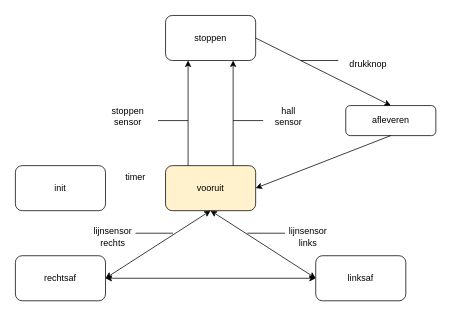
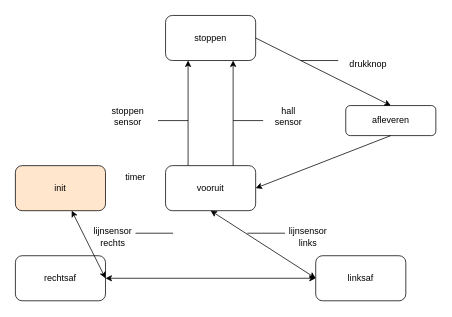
  <mxCell id="0" />
  <mxCell id="1" parent="0" />
  <mxCell id="2" value="linksaf" style="rounded=1;whiteSpace=wrap;html=1;" vertex="1" parent="1"><mxGeometry x="420" y="340" width="120" height="60" as="geometry" /></mxCell>
  <mxCell id="3" value="rechtsaf" style="rounded=1;whiteSpace=wrap;html=1;" vertex="1" parent="1"><mxGeometry x="20" y="340" width="120" height="60" as="geometry" /></mxCell>
  <mxCell id="4" value="stoppen" style="rounded=1;whiteSpace=wrap;html=1;" vertex="1" parent="1"><mxGeometry x="220" y="20" width="120" height="60" as="geometry" /></mxCell>
  <mxCell id="5" value="afleveren" style="rounded=1;whiteSpace=wrap;html=1;" vertex="1" parent="1"><mxGeometry x="460" y="140" width="120" height="40" as="geometry" /></mxCell>
- <mxCell id="6" value="vooruit" style="rounded=1;whiteSpace=wrap;html=1;fillColor=#fff2cc;" vertex="1" parent="1"><mxGeometry x="220" y="220" width="120" height="60" as="geometry" /></mxCell>
+ <mxCell id="6" value="vooruit" style="rounded=1;whiteSpace=wrap;html=1;" vertex="1" parent="1"><mxGeometry x="220" y="220" width="120" height="60" as="geometry" /></mxCell>
  <mxCell id="7" value="" style="endArrow=classic;startArrow=classic;html=1;rounded=0;exitX=0;exitY=0.5;exitDx=0;exitDy=0;entryX=0.5;entryY=1;entryDx=0;entryDy=0;" edge="1" parent="1" source="2" target="6"><mxGeometry width="50" height="50" relative="1" as="geometry"><mxPoint x="600" y="350" as="sourcePoint" /><mxPoint x="650" y="300" as="targetPoint" /></mxGeometry></mxCell>
  <mxCell id="8" value="" style="endArrow=classic;startArrow=classic;html=1;rounded=0;entryX=0;entryY=0.5;entryDx=0;entryDy=0;exitX=1;exitY=0.5;exitDx=0;exitDy=0;" edge="1" parent="1" source="3" target="2"><mxGeometry width="50" height="50" relative="1" as="geometry"><mxPoint x="230" y="370" as="sourcePoint" /><mxPoint x="280" y="320" as="targetPoint" /></mxGeometry></mxCell>
- <mxCell id="9" value="" style="endArrow=classic;startArrow=classic;html=1;rounded=0;exitX=1;exitY=0.5;exitDx=0;exitDy=0;entryX=0.5;entryY=1;entryDx=0;entryDy=0;" edge="1" parent="1" source="3" target="6"><mxGeometry width="50" height="50" relative="1" as="geometry"><mxPoint x="220" y="410" as="sourcePoint" /><mxPoint x="260" y="280" as="targetPoint" /></mxGeometry></mxCell>
+ <mxCell id="9" value="" style="endArrow=classic;startArrow=classic;html=1;rounded=0;exitX=1;exitY=0.5;exitDx=0;exitDy=0;" edge="1" parent="1" source="3" target="24"><mxGeometry width="50" height="50" relative="1" as="geometry"><mxPoint x="220" y="410" as="sourcePoint" /><mxPoint x="260" y="280" as="targetPoint" /></mxGeometry></mxCell>
  <mxCell id="10" value="" style="endArrow=none;html=1;rounded=0;" edge="1" parent="1"><mxGeometry width="50" height="50" relative="1" as="geometry"><mxPoint x="329" y="310" as="sourcePoint" /><mxPoint x="379" y="310" as="targetPoint" /></mxGeometry></mxCell>
  <mxCell id="11" value="lijnsensor links" style="text;html=1;strokeColor=none;fillColor=none;align=center;verticalAlign=middle;whiteSpace=wrap;rounded=0;" vertex="1" parent="1"><mxGeometry x="380" y="300" width="60" height="30" as="geometry" /></mxCell>
  <mxCell id="12" value="lijnsensor rechts" style="text;html=1;strokeColor=none;fillColor=none;align=center;verticalAlign=middle;whiteSpace=wrap;rounded=0;" vertex="1" parent="1"><mxGeometry x="120" y="300" width="60" height="30" as="geometry" /></mxCell>
  <mxCell id="13" value="" style="endArrow=none;html=1;rounded=0;" edge="1" parent="1"><mxGeometry width="50" height="50" relative="1" as="geometry"><mxPoint x="180" y="310" as="sourcePoint" /><mxPoint x="230" y="310" as="targetPoint" /></mxGeometry></mxCell>
  <mxCell id="14" value="" style="endArrow=classic;html=1;rounded=0;exitX=0.5;exitY=1;exitDx=0;exitDy=0;entryX=1;entryY=0.5;entryDx=0;entryDy=0;" edge="1" parent="1" source="5" target="6"><mxGeometry width="50" height="50" relative="1" as="geometry"><mxPoint x="390" y="290" as="sourcePoint" /><mxPoint x="440" y="240" as="targetPoint" /></mxGeometry></mxCell>
  <mxCell id="15" value="" style="endArrow=classic;html=1;rounded=0;exitX=1;exitY=0.5;exitDx=0;exitDy=0;entryX=0.5;entryY=0;entryDx=0;entryDy=0;" edge="1" parent="1" source="4" target="5"><mxGeometry width="50" height="50" relative="1" as="geometry"><mxPoint x="390" y="150" as="sourcePoint" /><mxPoint x="440" y="100" as="targetPoint" /></mxGeometry></mxCell>
  <mxCell id="16" value="" style="endArrow=none;html=1;rounded=0;" edge="1" parent="1"><mxGeometry width="50" height="50" relative="1" as="geometry"><mxPoint x="400" y="80" as="sourcePoint" /><mxPoint x="450" y="80" as="targetPoint" /></mxGeometry></mxCell>
  <mxCell id="17" value="drukknop" style="text;html=1;strokeColor=none;fillColor=none;align=center;verticalAlign=middle;whiteSpace=wrap;rounded=0;" vertex="1" parent="1"><mxGeometry x="460" y="70" width="60" height="30" as="geometry" /></mxCell>
  <mxCell id="18" value="" style="endArrow=classic;html=1;rounded=0;exitX=0.25;exitY=0;exitDx=0;exitDy=0;entryX=0.25;entryY=1;entryDx=0;entryDy=0;" edge="1" parent="1" source="6" target="4"><mxGeometry width="50" height="50" relative="1" as="geometry"><mxPoint x="240" y="190" as="sourcePoint" /><mxPoint x="290" y="140" as="targetPoint" /></mxGeometry></mxCell>
  <mxCell id="19" value="" style="endArrow=classic;html=1;rounded=0;exitX=0.75;exitY=0;exitDx=0;exitDy=0;entryX=0.75;entryY=1;entryDx=0;entryDy=0;" edge="1" parent="1" source="6" target="4"><mxGeometry width="50" height="50" relative="1" as="geometry"><mxPoint x="390" y="150" as="sourcePoint" /><mxPoint x="440" y="100" as="targetPoint" /></mxGeometry></mxCell>
  <mxCell id="20" value="stoppen&lt;br&gt;sensor" style="text;html=1;strokeColor=none;fillColor=none;align=center;verticalAlign=middle;whiteSpace=wrap;rounded=0;" vertex="1" parent="1"><mxGeometry x="140" y="140" width="60" height="30" as="geometry" /></mxCell>
  <mxCell id="21" value="" style="endArrow=none;html=1;rounded=0;" edge="1" parent="1"><mxGeometry width="50" height="50" relative="1" as="geometry"><mxPoint x="210" y="160" as="sourcePoint" /><mxPoint x="250" y="160" as="targetPoint" /></mxGeometry></mxCell>
  <mxCell id="22" value="hall&lt;br&gt;sensor" style="text;html=1;strokeColor=none;fillColor=none;align=center;verticalAlign=middle;whiteSpace=wrap;rounded=0;" vertex="1" parent="1"><mxGeometry x="354" y="140" width="60" height="30" as="geometry" /></mxCell>
  <mxCell id="23" value="" style="endArrow=none;html=1;rounded=0;" edge="1" parent="1"><mxGeometry width="50" height="50" relative="1" as="geometry"><mxPoint x="310" y="160" as="sourcePoint" /><mxPoint x="350" y="160" as="targetPoint" /></mxGeometry></mxCell>
- <mxCell id="24" value="init" style="rounded=1;whiteSpace=wrap;html=1;" vertex="1" parent="1"><mxGeometry x="20" y="220" width="120" height="60" as="geometry" /></mxCell>
+ <mxCell id="24" value="init" style="rounded=1;whiteSpace=wrap;html=1;fillColor=#ffe6cc;" vertex="1" parent="1"><mxGeometry x="20" y="220" width="120" height="60" as="geometry" /></mxCell>
  <mxCell id="25" value="timer" style="text;html=1;strokeColor=none;fillColor=none;align=center;verticalAlign=middle;whiteSpace=wrap;rounded=0;" vertex="1" parent="1"><mxGeometry x="150" y="220" width="60" height="30" as="geometry" /></mxCell>
